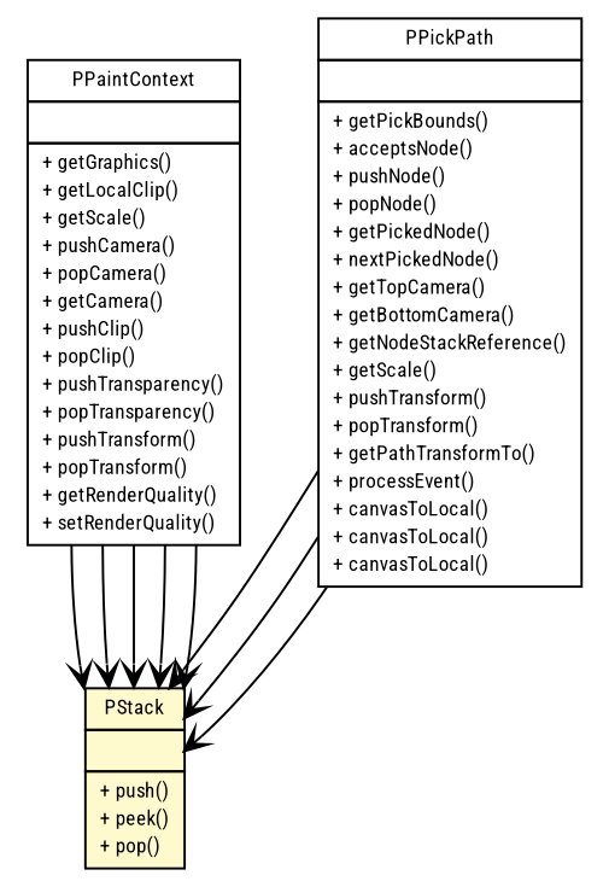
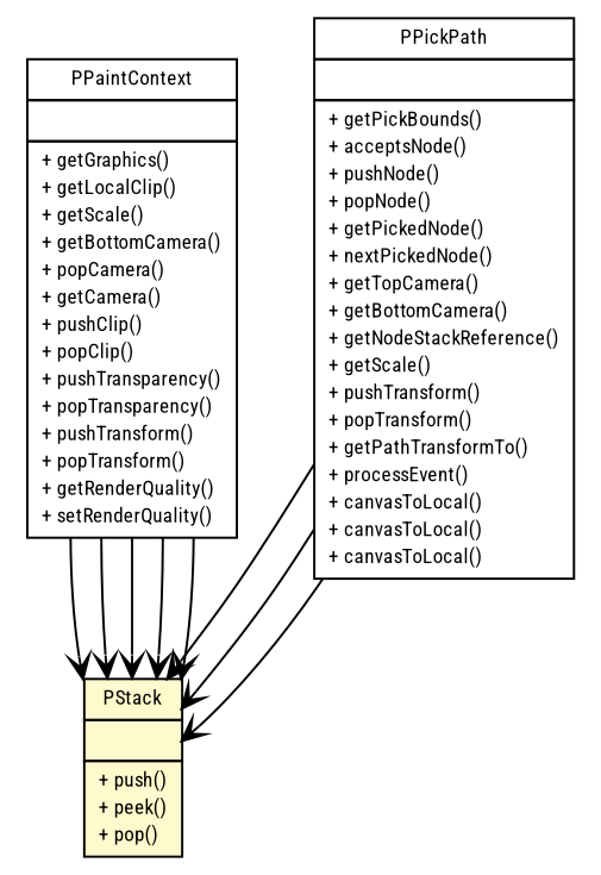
  digraph {
    fontname="Roboto Condensed"
    node [fontcolor=black fontname="Roboto Condensed" fontsize=9.0 shape=plaintext]
    edge [arrowhead=open color=black fontcolor=black fontname="Roboto Condensed" fontsize=10.0 headport=p labelfontname=Helvetica labelfontsize=10 tailport=p]
    n1 [label=<<table border="0" cellborder="1" cellspacing="0" cellpadding="2" port="p" bgcolor="lemonChiffon" href="./PStack.html"> 		<tr><td><table border="0" cellspacing="0" cellpadding="1"> 			<tr><td> PStack </td></tr> 		</table></td></tr> 		<tr><td><table border="0" cellspacing="0" cellpadding="1"> 			<tr><td align="left">  </td></tr> 		</table></td></tr> 		<tr><td><table border="0" cellspacing="0" cellpadding="1"> 			<tr><td align="left"> + push() </td></tr> 			<tr><td align="left"> + peek() </td></tr> 			<tr><td align="left"> + pop() </td></tr> 		</table></td></tr> 		</table>>]
-   n2 [label=<<table border="0" cellborder="1" cellspacing="0" cellpadding="2" port="p" href="./PPaintContext.html"> 		<tr><td><table border="0" cellspacing="0" cellpadding="1"> 			<tr><td> PPaintContext </td></tr> 		</table></td></tr> 		<tr><td><table border="0" cellspacing="0" cellpadding="1"> 			<tr><td align="left">  </td></tr> 		</table></td></tr> 		<tr><td><table border="0" cellspacing="0" cellpadding="1"> 			<tr><td align="left"> + getGraphics() </td></tr> 			<tr><td align="left"> + getLocalClip() </td></tr> 			<tr><td align="left"> + getScale() </td></tr> 			<tr><td align="left"> + pushCamera() </td></tr> 			<tr><td align="left"> + popCamera() </td></tr> 			<tr><td align="left"> + getCamera() </td></tr> 			<tr><td align="left"> + pushClip() </td></tr> 			<tr><td align="left"> + popClip() </td></tr> 			<tr><td align="left"> + pushTransparency() </td></tr> 			<tr><td align="left"> + popTransparency() </td></tr> 			<tr><td align="left"> + pushTransform() </td></tr> 			<tr><td align="left"> + popTransform() </td></tr> 			<tr><td align="left"> + getRenderQuality() </td></tr> 			<tr><td align="left"> + setRenderQuality() </td></tr> 		</table></td></tr> 		</table>>]
+   n2 [label=<<table border="0" cellborder="1" cellspacing="0" cellpadding="2" port="p" href="./PPaintContext.html"> 		<tr><td><table border="0" cellspacing="0" cellpadding="1"> 			<tr><td> PPaintContext </td></tr> 		</table></td></tr> 		<tr><td><table border="0" cellspacing="0" cellpadding="1"> 			<tr><td align="left">  </td></tr> 		</table></td></tr> 		<tr><td><table border="0" cellspacing="0" cellpadding="1"> 			<tr><td align="left"> + getGraphics() </td></tr> 			<tr><td align="left"> + getLocalClip() </td></tr> 			<tr><td align="left"> + getScale() </td></tr> 			<tr><td align="left"> + getBottomCamera() </td></tr> 			<tr><td align="left"> + popCamera() </td></tr> 			<tr><td align="left"> + getCamera() </td></tr> 			<tr><td align="left"> + pushClip() </td></tr> 			<tr><td align="left"> + popClip() </td></tr> 			<tr><td align="left"> + pushTransparency() </td></tr> 			<tr><td align="left"> + popTransparency() </td></tr> 			<tr><td align="left"> + pushTransform() </td></tr> 			<tr><td align="left"> + popTransform() </td></tr> 			<tr><td align="left"> + getRenderQuality() </td></tr> 			<tr><td align="left"> + setRenderQuality() </td></tr> 		</table></td></tr> 		</table>>]
    n3 [label=<<table border="0" cellborder="1" cellspacing="0" cellpadding="2" port="p" href="./PPickPath.html"> 		<tr><td><table border="0" cellspacing="0" cellpadding="1"> 			<tr><td> PPickPath </td></tr> 		</table></td></tr> 		<tr><td><table border="0" cellspacing="0" cellpadding="1"> 			<tr><td align="left">  </td></tr> 		</table></td></tr> 		<tr><td><table border="0" cellspacing="0" cellpadding="1"> 			<tr><td align="left"> + getPickBounds() </td></tr> 			<tr><td align="left"> + acceptsNode() </td></tr> 			<tr><td align="left"> + pushNode() </td></tr> 			<tr><td align="left"> + popNode() </td></tr> 			<tr><td align="left"> + getPickedNode() </td></tr> 			<tr><td align="left"> + nextPickedNode() </td></tr> 			<tr><td align="left"> + getTopCamera() </td></tr> 			<tr><td align="left"> + getBottomCamera() </td></tr> 			<tr><td align="left"> + getNodeStackReference() </td></tr> 			<tr><td align="left"> + getScale() </td></tr> 			<tr><td align="left"> + pushTransform() </td></tr> 			<tr><td align="left"> + popTransform() </td></tr> 			<tr><td align="left"> + getPathTransformTo() </td></tr> 			<tr><td align="left"> + processEvent() </td></tr> 			<tr><td align="left"> + canvasToLocal() </td></tr> 			<tr><td align="left"> + canvasToLocal() </td></tr> 			<tr><td align="left"> + canvasToLocal() </td></tr> 		</table></td></tr> 		</table>>]
    n2 -> n1
    n2 -> n1
    n2 -> n1
    n2 -> n1
    n2 -> n1
    n3 -> n1
    n3 -> n1
    n3 -> n1
  }
